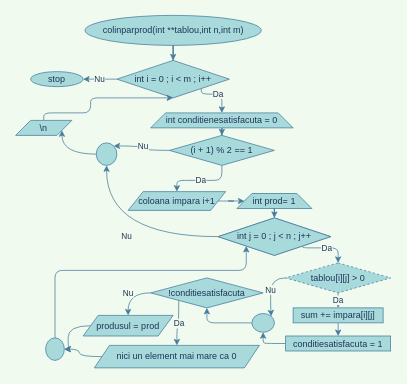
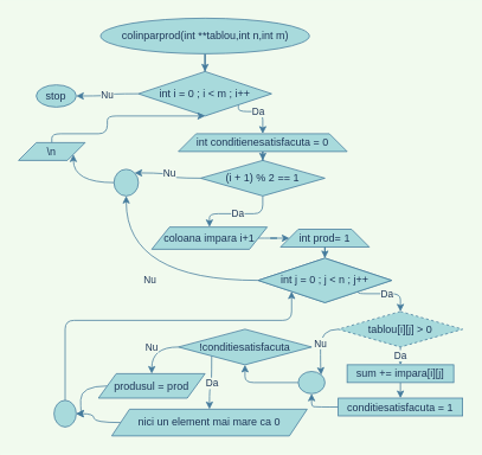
  <mxCell id="0" />
  <mxCell id="1" parent="0" />
  <mxCell id="2" style="edgeStyle=orthogonalEdgeStyle;rounded=0;orthogonalLoop=1;jettySize=auto;html=1;labelBorderColor=none;sketch=0;fillColor=#A8DADC;strokeColor=#457B9D;labelBackgroundColor=#F1FAEE;fontColor=#1D3557;" edge="1" parent="1" source="3" target="6"><mxGeometry relative="1" as="geometry" /></mxCell>
  <mxCell id="3" value="&lt;font style=&quot;font-size: 12px&quot;&gt;&lt;span style=&quot;font-family: &amp;#34;liberation sans&amp;#34; , sans-serif&quot;&gt;colinparprod&lt;/span&gt;(int **tablou,int n,int m)&lt;/font&gt;" style="ellipse;whiteSpace=wrap;html=1;fillColor=#A8DADC;labelBackgroundColor=none;labelBorderColor=none;sketch=0;strokeColor=#457B9D;fontColor=#1D3557;" vertex="1" parent="1"><mxGeometry x="112.5" y="20" width="235" height="40" as="geometry" /></mxCell>
  <mxCell id="4" value="&lt;font style=&quot;&quot;&gt;Nu&lt;/font&gt;" style="edgeStyle=orthogonalEdgeStyle;curved=1;orthogonalLoop=1;jettySize=auto;html=1;entryX=1;entryY=0.5;entryDx=0;entryDy=0;labelBorderColor=none;sketch=0;fillColor=#A8DADC;strokeColor=#457B9D;labelBackgroundColor=#F1FAEE;fontColor=#1D3557;" edge="1" parent="1" source="6" target="10"><mxGeometry relative="1" as="geometry"><mxPoint x="130" y="140" as="targetPoint" /></mxGeometry></mxCell>
  <mxCell id="5" value="Da" style="edgeStyle=orthogonalEdgeStyle;orthogonalLoop=1;jettySize=auto;html=1;exitX=1;exitY=1;exitDx=0;exitDy=0;entryX=0.5;entryY=0;entryDx=0;entryDy=0;labelBorderColor=none;sketch=0;fillColor=#A8DADC;strokeColor=#457B9D;labelBackgroundColor=#F1FAEE;fontColor=#1D3557;rounded=1;" edge="1" parent="1" source="6" target="12"><mxGeometry relative="1" as="geometry"><Array as="points"><mxPoint x="268" y="125" /><mxPoint x="295" y="125" /></Array></mxGeometry></mxCell>
  <mxCell id="6" value="int i = 0 ; i &amp;lt; m ; i++" style="rhombus;whiteSpace=wrap;html=1;fillColor=#A8DADC;labelBackgroundColor=none;labelBorderColor=none;sketch=0;strokeColor=#457B9D;fontColor=#1D3557;" vertex="1" parent="1"><mxGeometry x="155" y="80" width="150" height="50" as="geometry" /></mxCell>
  <mxCell id="7" value="Da" style="edgeStyle=orthogonalEdgeStyle;orthogonalLoop=1;jettySize=auto;html=1;exitX=1;exitY=1;exitDx=0;exitDy=0;entryX=0.5;entryY=0;entryDx=0;entryDy=0;labelBorderColor=none;sketch=0;fillColor=#A8DADC;strokeColor=#457B9D;labelBackgroundColor=#F1FAEE;fontColor=#1D3557;rounded=1;" edge="1" parent="1" source="9" target="22"><mxGeometry relative="1" as="geometry"><Array as="points"><mxPoint x="402" y="330" /><mxPoint x="450" y="330" /></Array></mxGeometry></mxCell>
  <mxCell id="8" value="Nu" style="edgeStyle=orthogonalEdgeStyle;curved=1;orthogonalLoop=1;jettySize=auto;html=1;entryX=0.5;entryY=1;entryDx=0;entryDy=0;labelBorderColor=none;sketch=0;fillColor=#A8DADC;strokeColor=#457B9D;labelBackgroundColor=#F1FAEE;fontColor=#1D3557;" edge="1" parent="1" source="9" target="37"><mxGeometry relative="1" as="geometry" /></mxCell>
  <mxCell id="9" value="int j = 0 ; j &amp;lt; m ; j++" style="rhombus;whiteSpace=wrap;html=1;fillColor=#A8DADC;labelBorderColor=none;sketch=0;strokeColor=#457B9D;fontColor=#1D3557;" vertex="1" parent="1"><mxGeometry x="290" y="290" width="150" height="50" as="geometry" /></mxCell>
- <mxCell id="10" value="stop" style="ellipse;whiteSpace=wrap;html=1;fillColor=#A8DADC;labelBackgroundColor=none;labelBorderColor=none;sketch=0;strokeColor=#457B9D;fontColor=#1D3557;" vertex="1" parent="1"><mxGeometry x="40" y="95" width="70" height="20" as="geometry" /></mxCell>
+ <mxCell id="10" value="stop" style="ellipse;whiteSpace=wrap;html=1;fillColor=#A8DADC;labelBackgroundColor=none;labelBorderColor=none;sketch=0;strokeColor=#457B9D;fontColor=#1D3557;" vertex="1" parent="1"><mxGeometry x="40" y="95" width="45" height="25" as="geometry" /></mxCell>
  <mxCell id="11" style="edgeStyle=orthogonalEdgeStyle;curved=1;orthogonalLoop=1;jettySize=auto;html=1;entryX=0.5;entryY=0;entryDx=0;entryDy=0;labelBorderColor=none;sketch=0;fillColor=#A8DADC;strokeColor=#457B9D;labelBackgroundColor=#F1FAEE;fontColor=#1D3557;" edge="1" parent="1" source="12" target="15"><mxGeometry relative="1" as="geometry" /></mxCell>
  <mxCell id="12" value="int conditienesatisfacuta = 0" style="shape=trapezoid;perimeter=trapezoidPerimeter;whiteSpace=wrap;html=1;fixedSize=1;fillColor=#A8DADC;labelBackgroundColor=none;labelBorderColor=none;sketch=0;strokeColor=#457B9D;fontColor=#1D3557;" vertex="1" parent="1"><mxGeometry x="200" y="150" width="190" height="20" as="geometry" /></mxCell>
  <mxCell id="13" value="Nu" style="edgeStyle=orthogonalEdgeStyle;curved=1;orthogonalLoop=1;jettySize=auto;html=1;entryX=1;entryY=0;entryDx=0;entryDy=0;labelBorderColor=none;sketch=0;fillColor=#A8DADC;strokeColor=#457B9D;labelBackgroundColor=#F1FAEE;fontColor=#1D3557;" edge="1" parent="1" source="15" target="37"><mxGeometry relative="1" as="geometry" /></mxCell>
  <mxCell id="14" value="Da" style="edgeStyle=orthogonalEdgeStyle;orthogonalLoop=1;jettySize=auto;html=1;labelBorderColor=none;rounded=1;sketch=0;fillColor=#A8DADC;strokeColor=#457B9D;labelBackgroundColor=#F1FAEE;fontColor=#1D3557;" edge="1" parent="1" source="15" target="17"><mxGeometry relative="1" as="geometry" /></mxCell>
  <mxCell id="15" value="&lt;span style=&quot;font-family: &amp;#34;liberation sans&amp;#34; , sans-serif&quot;&gt;(i&amp;nbsp;+&amp;nbsp;&lt;/span&gt;&lt;font style=&quot;font-family: &amp;#34;liberation sans&amp;#34; , sans-serif&quot;&gt;1&lt;/font&gt;&lt;span style=&quot;font-family: &amp;#34;liberation sans&amp;#34; , sans-serif&quot;&gt;)&amp;nbsp;%&amp;nbsp;&lt;/span&gt;&lt;font style=&quot;font-family: &amp;#34;liberation sans&amp;#34; , sans-serif&quot;&gt;2&lt;/font&gt;&lt;span style=&quot;font-family: &amp;#34;liberation sans&amp;#34; , sans-serif&quot;&gt;&amp;nbsp;==&amp;nbsp;&lt;/span&gt;&lt;font style=&quot;font-family: &amp;#34;liberation sans&amp;#34; , sans-serif&quot;&gt;1&lt;/font&gt;" style="rhombus;whiteSpace=wrap;html=1;fillColor=#A8DADC;labelBackgroundColor=none;labelBorderColor=none;sketch=0;strokeColor=#457B9D;fontColor=#1D3557;" vertex="1" parent="1"><mxGeometry x="225" y="180" width="140" height="40" as="geometry" /></mxCell>
  <mxCell id="16" style="edgeStyle=orthogonalEdgeStyle;curved=1;orthogonalLoop=1;jettySize=auto;html=1;labelBorderColor=none;sketch=0;fillColor=#A8DADC;strokeColor=#457B9D;labelBackgroundColor=#F1FAEE;fontColor=#1D3557;entryX=0;entryY=0.5;entryDx=0;entryDy=0;" edge="1" parent="1" source="17" target="19"><mxGeometry relative="1" as="geometry"><mxPoint x="330" y="268" as="targetPoint" /></mxGeometry></mxCell>
  <mxCell id="17" value="coloana impara i+1" style="shape=parallelogram;perimeter=parallelogramPerimeter;whiteSpace=wrap;html=1;fixedSize=1;fillColor=#A8DADC;labelBorderColor=none;sketch=0;strokeColor=#457B9D;fontColor=#1D3557;" vertex="1" parent="1"><mxGeometry x="170" y="255" width="130" height="25" as="geometry" /></mxCell>
  <mxCell id="18" style="edgeStyle=orthogonalEdgeStyle;curved=1;orthogonalLoop=1;jettySize=auto;html=1;labelBorderColor=none;sketch=0;fillColor=#A8DADC;strokeColor=#457B9D;labelBackgroundColor=#F1FAEE;fontColor=#1D3557;" edge="1" parent="1" source="19" target="9"><mxGeometry relative="1" as="geometry" /></mxCell>
  <mxCell id="19" value="int prod= 1" style="shape=trapezoid;perimeter=trapezoidPerimeter;whiteSpace=wrap;html=1;fixedSize=1;fillColor=#A8DADC;labelBorderColor=none;sketch=0;strokeColor=#457B9D;fontColor=#1D3557;" vertex="1" parent="1"><mxGeometry x="315" y="257.5" width="100" height="20" as="geometry" /></mxCell>
  <mxCell id="20" value="Da" style="edgeStyle=orthogonalEdgeStyle;curved=1;orthogonalLoop=1;jettySize=auto;html=1;labelBorderColor=none;sketch=0;fillColor=#A8DADC;strokeColor=#457B9D;labelBackgroundColor=#F1FAEE;fontColor=#1D3557;entryX=0.5;entryY=0;entryDx=0;entryDy=0;" edge="1" parent="1" source="22" target="24"><mxGeometry relative="1" as="geometry"><mxPoint x="450" y="427" as="targetPoint" /></mxGeometry></mxCell>
  <mxCell id="21" value="Nu" style="edgeStyle=orthogonalEdgeStyle;curved=1;orthogonalLoop=1;jettySize=auto;html=1;entryX=1;entryY=0;entryDx=0;entryDy=0;labelBorderColor=none;sketch=0;fillColor=#A8DADC;strokeColor=#457B9D;labelBackgroundColor=#F1FAEE;fontColor=#1D3557;" edge="1" parent="1" source="22" target="39"><mxGeometry relative="1" as="geometry" /></mxCell>
  <mxCell id="22" value="&lt;font face=&quot;liberation sans, sans-serif&quot;&gt;tablou[i][j] &amp;gt; 0&lt;/font&gt;" style="rhombus;whiteSpace=wrap;html=1;fillColor=#A8DADC;labelBorderColor=none;sketch=0;strokeColor=#457B9D;fontColor=#1D3557;dashed=1;" vertex="1" parent="1"><mxGeometry x="380" y="350" width="140" height="40" as="geometry" /></mxCell>
  <mxCell id="23" style="edgeStyle=orthogonalEdgeStyle;rounded=1;sketch=0;orthogonalLoop=1;jettySize=auto;html=1;exitX=0.5;exitY=1;exitDx=0;exitDy=0;entryX=0.5;entryY=0;entryDx=0;entryDy=0;strokeColor=#457B9D;fillColor=#A8DADC;fontColor=#1D3557;" edge="1" parent="1" source="24" target="26"><mxGeometry relative="1" as="geometry" /></mxCell>
  <mxCell id="24" value="sum += impara[i][j]" style="rounded=0;whiteSpace=wrap;html=1;fillColor=#A8DADC;labelBorderColor=none;sketch=0;strokeColor=#457B9D;fontColor=#1D3557;" vertex="1" parent="1"><mxGeometry x="390" y="410" width="120" height="20" as="geometry" /></mxCell>
  <mxCell id="25" style="edgeStyle=orthogonalEdgeStyle;orthogonalLoop=1;jettySize=auto;html=1;labelBorderColor=none;sketch=0;fillColor=#A8DADC;strokeColor=#457B9D;labelBackgroundColor=#F1FAEE;fontColor=#1D3557;rounded=1;" edge="1" parent="1" source="26" target="39"><mxGeometry relative="1" as="geometry"><Array as="points"><mxPoint x="360" y="457" /><mxPoint x="350" y="457" /></Array></mxGeometry></mxCell>
  <mxCell id="26" value="conditiesatisfacuta = 1" style="rounded=0;whiteSpace=wrap;html=1;fillColor=#A8DADC;labelBorderColor=none;sketch=0;strokeColor=#457B9D;fontColor=#1D3557;" vertex="1" parent="1"><mxGeometry x="380" y="447.5" width="140" height="20" as="geometry" /></mxCell>
  <mxCell id="27" value="Da" style="edgeStyle=orthogonalEdgeStyle;curved=1;orthogonalLoop=1;jettySize=auto;html=1;exitX=0;exitY=1;exitDx=0;exitDy=0;entryX=0.5;entryY=0;entryDx=0;entryDy=0;labelBorderColor=none;sketch=0;fillColor=#A8DADC;strokeColor=#457B9D;labelBackgroundColor=#F1FAEE;fontColor=#1D3557;" edge="1" parent="1" source="29" target="31"><mxGeometry relative="1" as="geometry" /></mxCell>
  <mxCell id="28" value="Nu" style="edgeStyle=orthogonalEdgeStyle;curved=1;orthogonalLoop=1;jettySize=auto;html=1;exitX=0;exitY=0.5;exitDx=0;exitDy=0;entryX=0.5;entryY=0;entryDx=0;entryDy=0;labelBorderColor=none;sketch=0;fillColor=#A8DADC;strokeColor=#457B9D;labelBackgroundColor=#F1FAEE;fontColor=#1D3557;" edge="1" parent="1" source="29" target="33"><mxGeometry relative="1" as="geometry" /></mxCell>
  <mxCell id="29" value="&lt;font face=&quot;liberation sans, sans-serif&quot;&gt;!conditiesatisfacuta&lt;/font&gt;" style="rhombus;whiteSpace=wrap;html=1;fillColor=#A8DADC;labelBorderColor=none;sketch=0;strokeColor=#457B9D;fontColor=#1D3557;" vertex="1" parent="1"><mxGeometry x="200" y="370" width="150" height="40" as="geometry" /></mxCell>
  <mxCell id="30" style="edgeStyle=orthogonalEdgeStyle;curved=1;orthogonalLoop=1;jettySize=auto;html=1;entryX=1;entryY=0.5;entryDx=0;entryDy=0;labelBorderColor=none;sketch=0;fillColor=#A8DADC;strokeColor=#457B9D;labelBackgroundColor=#F1FAEE;fontColor=#1D3557;" edge="1" parent="1" source="31" target="41"><mxGeometry relative="1" as="geometry" /></mxCell>
  <mxCell id="31" value="nici un element mai mare ca 0" style="shape=parallelogram;perimeter=parallelogramPerimeter;whiteSpace=wrap;html=1;fixedSize=1;fillColor=#A8DADC;labelBorderColor=none;sketch=0;strokeColor=#457B9D;fontColor=#1D3557;" vertex="1" parent="1"><mxGeometry x="125" y="460" width="220" height="30" as="geometry" /></mxCell>
  <mxCell id="32" style="edgeStyle=orthogonalEdgeStyle;curved=1;orthogonalLoop=1;jettySize=auto;html=1;entryX=1;entryY=0.5;entryDx=0;entryDy=0;labelBorderColor=none;sketch=0;fillColor=#A8DADC;strokeColor=#457B9D;labelBackgroundColor=#F1FAEE;fontColor=#1D3557;" edge="1" parent="1" source="33" target="41"><mxGeometry relative="1" as="geometry" /></mxCell>
  <mxCell id="33" value="produsul = prod" style="shape=parallelogram;perimeter=parallelogramPerimeter;whiteSpace=wrap;html=1;fixedSize=1;fillColor=#A8DADC;labelBorderColor=none;sketch=0;strokeColor=#457B9D;fontColor=#1D3557;" vertex="1" parent="1"><mxGeometry x="110" y="420" width="120" height="27.5" as="geometry" /></mxCell>
  <mxCell id="34" style="edgeStyle=orthogonalEdgeStyle;orthogonalLoop=1;jettySize=auto;html=1;labelBorderColor=none;sketch=0;fillColor=#A8DADC;strokeColor=#457B9D;labelBackgroundColor=#F1FAEE;fontColor=#1D3557;rounded=1;" edge="1" parent="1" source="35" target="6"><mxGeometry relative="1" as="geometry"><Array as="points"><mxPoint x="58" y="150" /><mxPoint x="120" y="150" /><mxPoint x="120" y="130" /><mxPoint x="188" y="130" /></Array></mxGeometry></mxCell>
  <mxCell id="35" value="\n" style="shape=parallelogram;perimeter=parallelogramPerimeter;whiteSpace=wrap;html=1;fixedSize=1;fillColor=#A8DADC;labelBackgroundColor=none;labelBorderColor=none;sketch=0;strokeColor=#457B9D;fontColor=#1D3557;" vertex="1" parent="1"><mxGeometry x="20" y="160" width="75" height="20" as="geometry" /></mxCell>
  <mxCell id="36" style="edgeStyle=orthogonalEdgeStyle;curved=1;orthogonalLoop=1;jettySize=auto;html=1;entryX=1;entryY=0.75;entryDx=0;entryDy=0;labelBorderColor=none;sketch=0;fillColor=#A8DADC;strokeColor=#457B9D;labelBackgroundColor=#F1FAEE;fontColor=#1D3557;" edge="1" parent="1" source="37" target="35"><mxGeometry relative="1" as="geometry" /></mxCell>
  <mxCell id="37" value="" style="ellipse;whiteSpace=wrap;html=1;fillColor=#A8DADC;labelBorderColor=none;sketch=0;strokeColor=#457B9D;fontColor=#1D3557;" vertex="1" parent="1"><mxGeometry x="127.5" y="190" width="27.5" height="30" as="geometry" /></mxCell>
  <mxCell id="38" style="edgeStyle=orthogonalEdgeStyle;orthogonalLoop=1;jettySize=auto;html=1;entryX=0.5;entryY=1;entryDx=0;entryDy=0;exitX=0;exitY=0.5;exitDx=0;exitDy=0;labelBorderColor=none;sketch=0;fillColor=#A8DADC;strokeColor=#457B9D;labelBackgroundColor=#F1FAEE;fontColor=#1D3557;rounded=1;" edge="1" parent="1" source="39" target="29"><mxGeometry relative="1" as="geometry" /></mxCell>
  <mxCell id="39" value="" style="ellipse;whiteSpace=wrap;html=1;fillColor=#A8DADC;labelBorderColor=none;sketch=0;strokeColor=#457B9D;fontColor=#1D3557;" vertex="1" parent="1"><mxGeometry x="335" y="417.5" width="30" height="25" as="geometry" /></mxCell>
  <mxCell id="40" style="edgeStyle=orthogonalEdgeStyle;orthogonalLoop=1;jettySize=auto;html=1;entryX=0;entryY=1;entryDx=0;entryDy=0;labelBorderColor=none;sketch=0;exitX=0.5;exitY=0;exitDx=0;exitDy=0;rounded=1;fillColor=#A8DADC;strokeColor=#457B9D;labelBackgroundColor=#F1FAEE;fontColor=#1D3557;" edge="1" parent="1" source="41" target="9"><mxGeometry relative="1" as="geometry"><Array as="points"><mxPoint x="72" y="360" /><mxPoint x="328" y="360" /></Array></mxGeometry></mxCell>
  <mxCell id="41" value="" style="ellipse;whiteSpace=wrap;html=1;fillColor=#A8DADC;labelBorderColor=none;sketch=0;strokeColor=#457B9D;fontColor=#1D3557;" vertex="1" parent="1"><mxGeometry x="60" y="450" width="25" height="30" as="geometry" /></mxCell>
  <mxCell id="42" style="edgeStyle=orthogonalEdgeStyle;curved=1;orthogonalLoop=1;jettySize=auto;html=1;exitX=0.5;exitY=1;exitDx=0;exitDy=0;labelBorderColor=none;sketch=0;fillColor=#A8DADC;strokeColor=#457B9D;labelBackgroundColor=#F1FAEE;fontColor=#1D3557;" edge="1" parent="1" source="19" target="19"><mxGeometry relative="1" as="geometry" /></mxCell>
  <mxCell id="43" style="edgeStyle=orthogonalEdgeStyle;curved=1;orthogonalLoop=1;jettySize=auto;html=1;exitX=0.5;exitY=1;exitDx=0;exitDy=0;labelBorderColor=none;sketch=0;fillColor=#A8DADC;strokeColor=#457B9D;labelBackgroundColor=#F1FAEE;fontColor=#1D3557;" edge="1" parent="1" source="26" target="26"><mxGeometry relative="1" as="geometry" /></mxCell>
  <mxCell id="44" value="int j = 0 ; j &amp;lt; n ; j++" style="rhombus;whiteSpace=wrap;html=1;fillColor=#A8DADC;labelBackgroundColor=none;labelBorderColor=none;sketch=0;strokeColor=#457B9D;fontColor=#1D3557;" vertex="1" parent="1"><mxGeometry x="290" y="290" width="150" height="50" as="geometry" /></mxCell>
